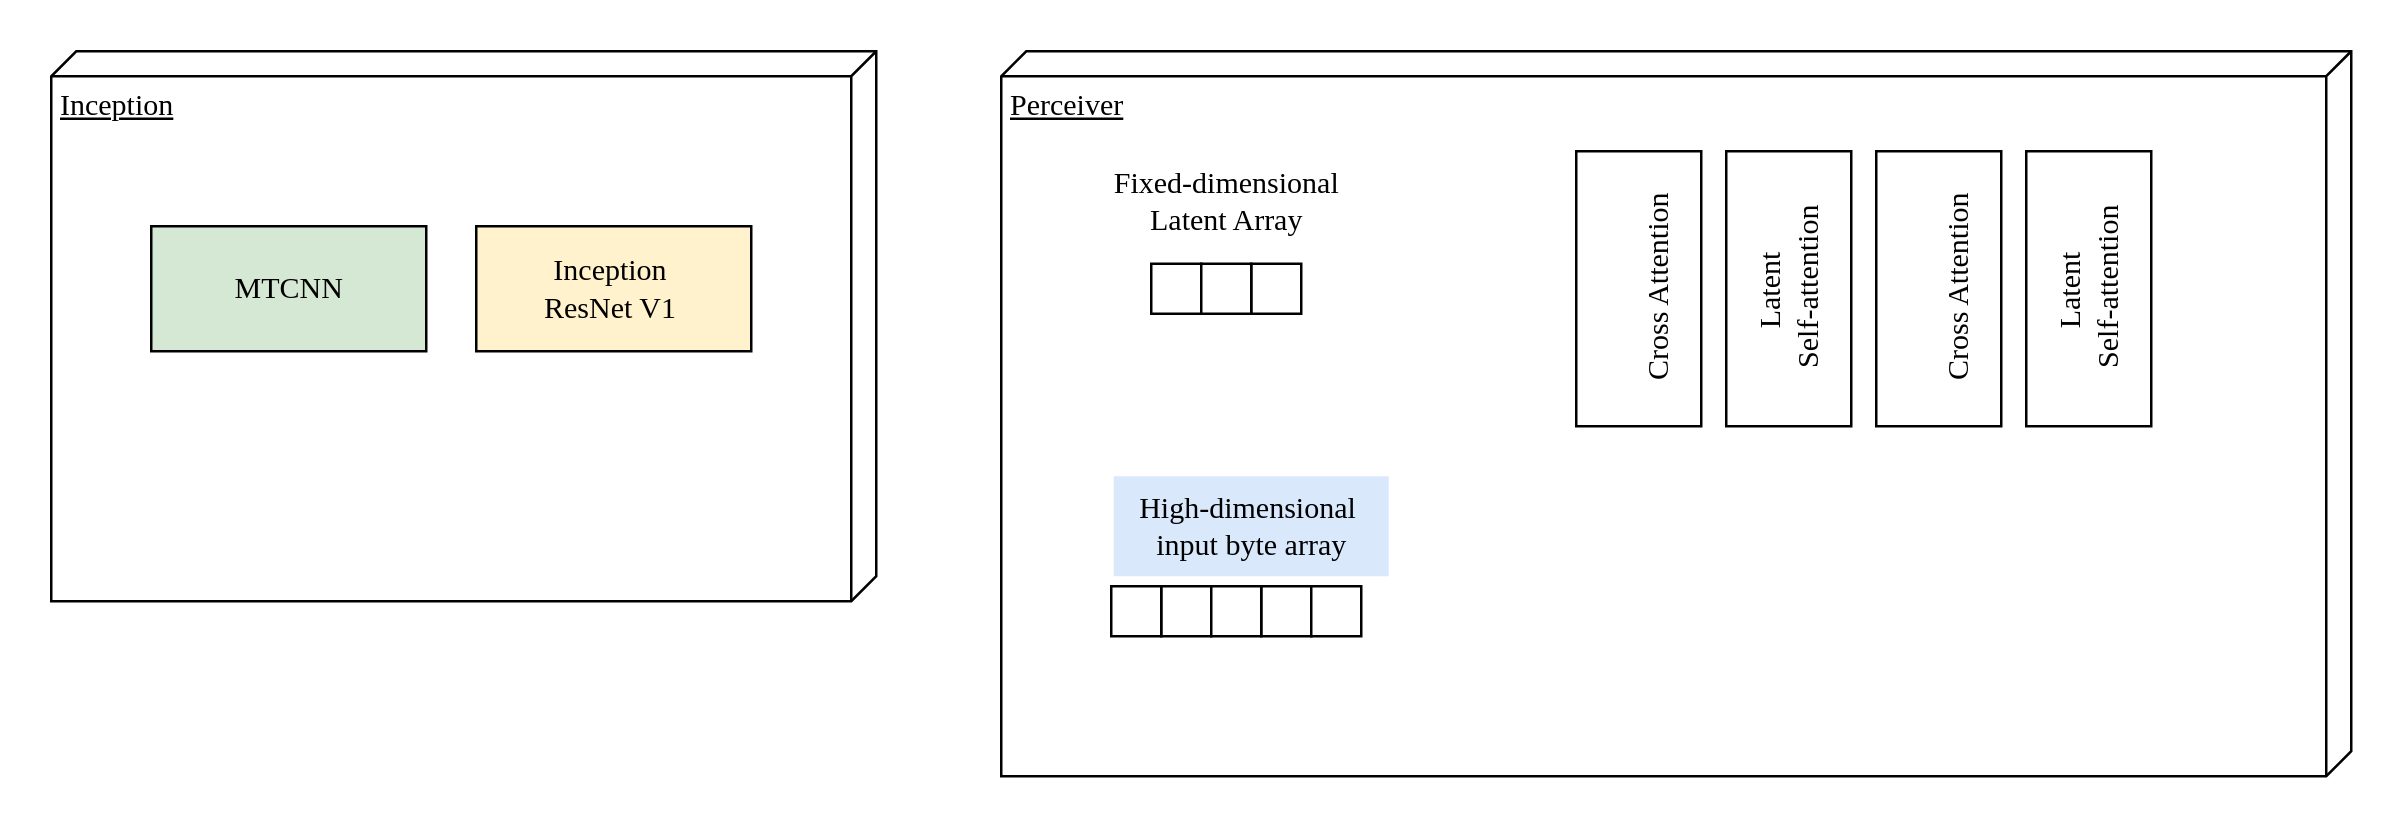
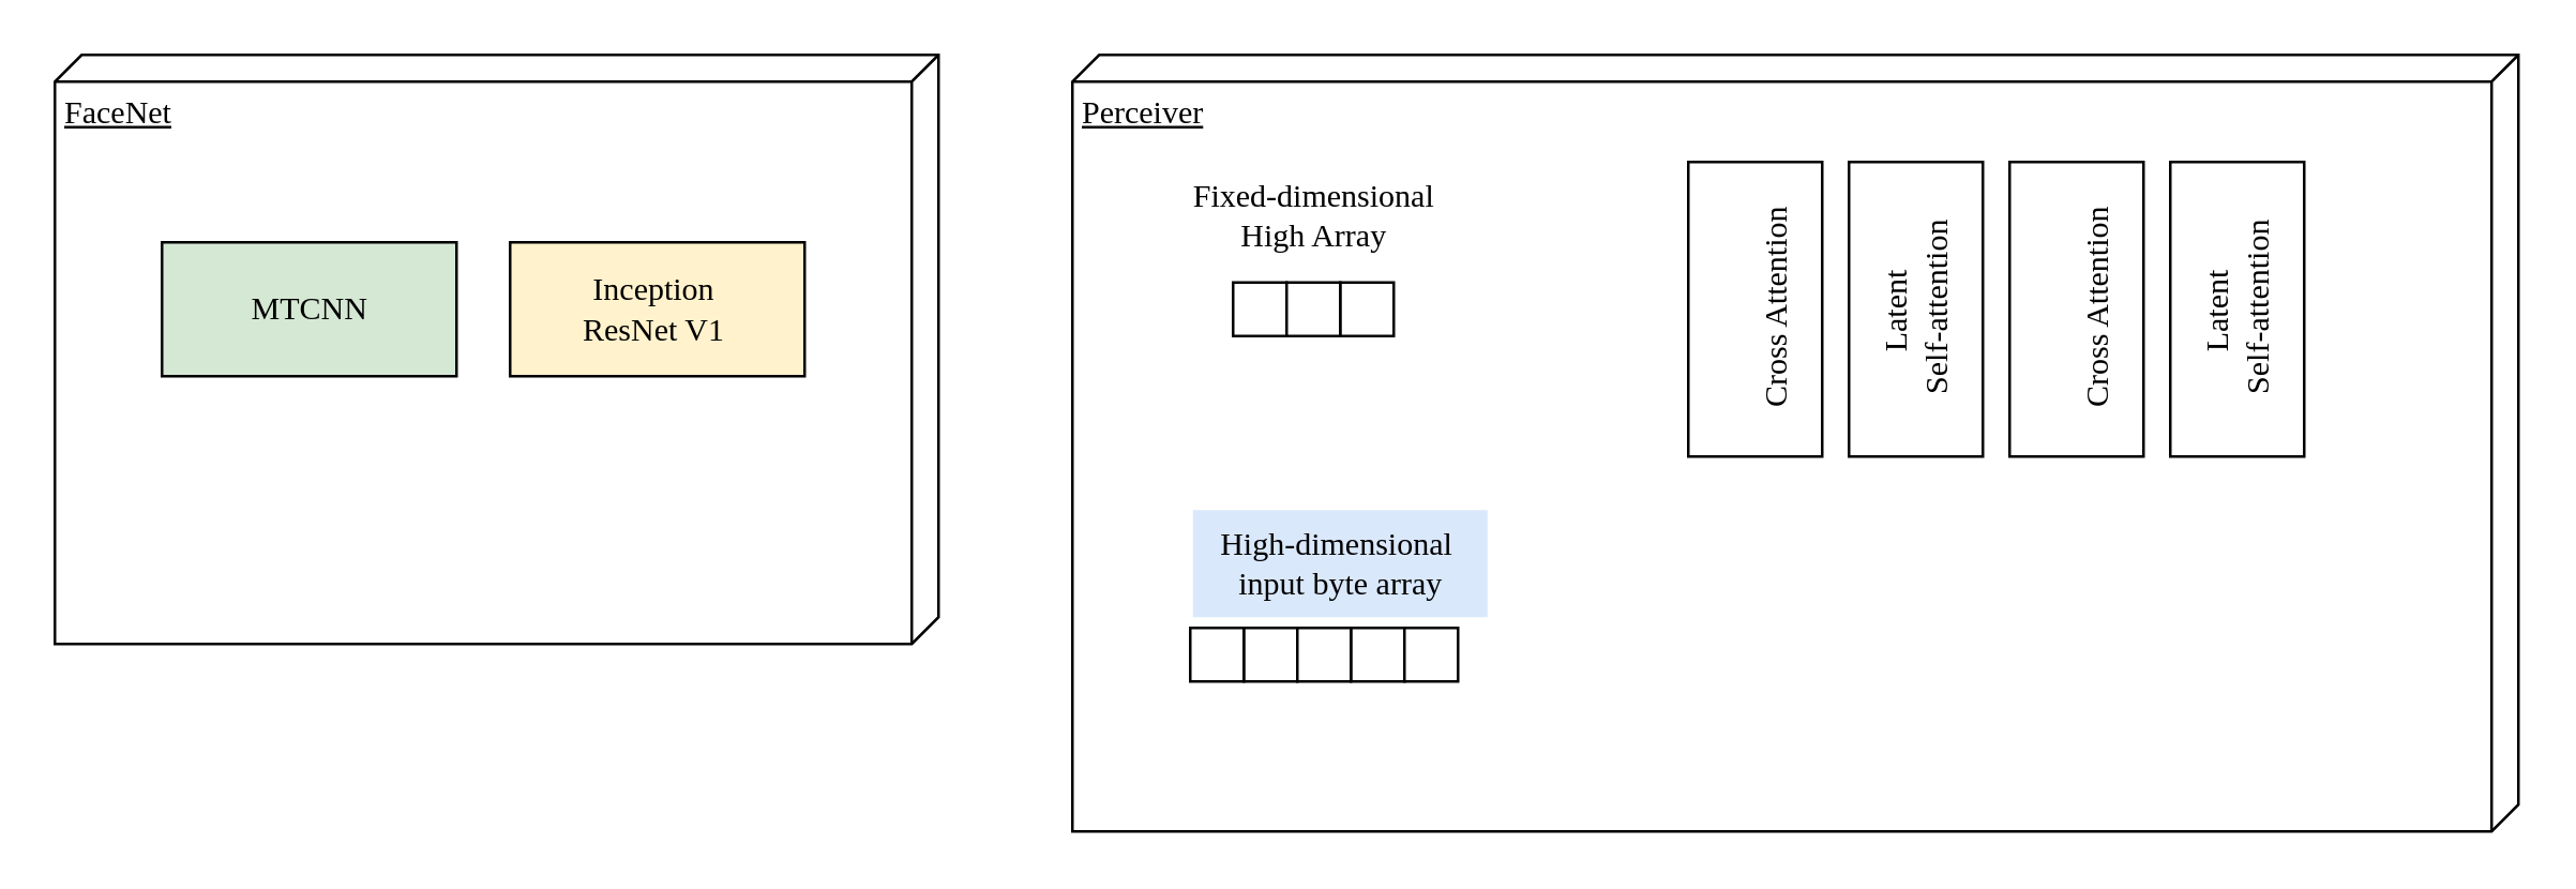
  <mxCell id="0" />
  <mxCell id="1" parent="0" />
- <mxCell id="2" value="Inception" style="verticalAlign=top;align=left;spacingTop=8;spacingLeft=2;spacingRight=12;shape=cube;size=10;direction=south;fontStyle=4;html=1;rounded=0;shadow=0;comic=0;labelBackgroundColor=none;strokeWidth=1;fontFamily=Verdana;fontSize=12;movable=1;resizable=1;rotatable=1;deletable=1;editable=1;locked=0;connectable=1;" parent="1" vertex="1"><mxGeometry x="20" y="20" width="330" height="220" as="geometry" /></mxCell>
+ <mxCell id="2" value="FaceNet" style="verticalAlign=top;align=left;spacingTop=8;spacingLeft=2;spacingRight=12;shape=cube;size=10;direction=south;fontStyle=4;html=1;rounded=0;shadow=0;comic=0;labelBackgroundColor=none;strokeWidth=1;fontFamily=Verdana;fontSize=12;movable=1;resizable=1;rotatable=1;deletable=1;editable=1;locked=0;connectable=1;" parent="1" vertex="1"><mxGeometry x="20" y="20" width="330" height="220" as="geometry" /></mxCell>
  <mxCell id="3" value="Perceiver" style="verticalAlign=top;align=left;spacingTop=8;spacingLeft=2;spacingRight=12;shape=cube;size=10;direction=south;fontStyle=4;html=1;rounded=0;shadow=0;comic=0;labelBackgroundColor=none;strokeWidth=1;fontFamily=Verdana;fontSize=12" parent="1" vertex="1"><mxGeometry x="400" y="20" width="540" height="290" as="geometry" /></mxCell>
  <mxCell id="4" value="MTCNN" style="html=1;rounded=0;shadow=0;comic=0;labelBackgroundColor=none;strokeWidth=1;fontFamily=Verdana;fontSize=12;align=center;fillColor=#d5e8d4;" parent="1" vertex="1"><mxGeometry x="60" y="90" width="110" height="50" as="geometry" /></mxCell>
  <mxCell id="5" value="Latent&amp;nbsp;&lt;div&gt;Self-attention&lt;/div&gt;" style="html=1;rounded=0;shadow=0;comic=0;labelBackgroundColor=none;strokeWidth=1;fontFamily=Verdana;fontSize=12;align=center;direction=south;horizontal=0;" parent="1" vertex="1"><mxGeometry x="690" y="60" width="50" height="110" as="geometry" /></mxCell>
  <mxCell id="6" value="Inception&amp;nbsp;&lt;div&gt;ResNet V1&amp;nbsp;&lt;/div&gt;" style="html=1;rounded=0;shadow=0;comic=0;labelBackgroundColor=none;strokeWidth=1;fontFamily=Verdana;fontSize=12;align=center;fillColor=#fff2cc;" vertex="1" parent="1"><mxGeometry x="190" y="90" width="110" height="50" as="geometry" /></mxCell>
  <mxCell id="7" value="&lt;div&gt;&lt;br&gt;&lt;/div&gt;&lt;div&gt;Cross Attention&lt;/div&gt;" style="html=1;rounded=0;shadow=0;comic=0;labelBackgroundColor=none;strokeWidth=1;fontFamily=Verdana;fontSize=12;align=center;direction=south;horizontal=0;" vertex="1" parent="1"><mxGeometry x="750" y="60" width="50" height="110" as="geometry" /></mxCell>
  <mxCell id="8" value="&lt;div&gt;&lt;br&gt;&lt;/div&gt;&lt;div&gt;Cross Attention&lt;/div&gt;" style="html=1;rounded=0;shadow=0;comic=0;labelBackgroundColor=none;strokeWidth=1;fontFamily=Verdana;fontSize=12;align=center;direction=south;horizontal=0;" vertex="1" parent="1"><mxGeometry x="630" y="60" width="50" height="110" as="geometry" /></mxCell>
  <mxCell id="9" value="Latent&amp;nbsp;&lt;div&gt;Self-attention&lt;/div&gt;" style="html=1;rounded=0;shadow=0;comic=0;labelBackgroundColor=none;strokeWidth=1;fontFamily=Verdana;fontSize=12;align=center;direction=south;horizontal=0;" vertex="1" parent="1"><mxGeometry x="810" y="60" width="50" height="110" as="geometry" /></mxCell>
  <mxCell id="10" value="" style="rounded=0;whiteSpace=wrap;html=1;" vertex="1" parent="1"><mxGeometry x="500" y="105" width="20" height="20" as="geometry" /></mxCell>
  <mxCell id="11" value="" style="rounded=0;whiteSpace=wrap;html=1;direction=south;" vertex="1" parent="1"><mxGeometry x="460" y="105" width="20" height="20" as="geometry" /></mxCell>
  <mxCell id="12" value="" style="rounded=0;whiteSpace=wrap;html=1;" vertex="1" parent="1"><mxGeometry x="480" y="105" width="20" height="20" as="geometry" /></mxCell>
- <mxCell id="13" value="&lt;div&gt;Fixed-dimensional&lt;/div&gt;&lt;div&gt;Latent Array&lt;/div&gt;" style="html=1;rounded=0;shadow=0;comic=0;labelBackgroundColor=none;strokeWidth=1;fontFamily=Verdana;fontSize=12;align=center;direction=west;horizontal=1;strokeColor=none;" vertex="1" parent="1"><mxGeometry x="435" y="60" width="110" height="40" as="geometry" /></mxCell>
+ <mxCell id="13" value="&lt;div&gt;Fixed-dimensional&lt;/div&gt;&lt;div&gt;High Array&lt;/div&gt;" style="html=1;rounded=0;shadow=0;comic=0;labelBackgroundColor=none;strokeWidth=1;fontFamily=Verdana;fontSize=12;align=center;direction=west;horizontal=1;strokeColor=none;" vertex="1" parent="1"><mxGeometry x="435" y="60" width="110" height="40" as="geometry" /></mxCell>
  <mxCell id="14" value="&lt;div&gt;High-dimensional&amp;nbsp;&lt;/div&gt;&lt;div&gt;input b&lt;span style=&quot;background-color: initial;&quot;&gt;yte array&lt;/span&gt;&lt;/div&gt;" style="html=1;rounded=0;shadow=0;comic=0;labelBackgroundColor=none;strokeWidth=1;fontFamily=Verdana;fontSize=12;align=center;direction=west;horizontal=1;strokeColor=none;fillColor=#dae8fc;" vertex="1" parent="1"><mxGeometry x="445" y="190" width="110" height="40" as="geometry" /></mxCell>
  <mxCell id="15" value="" style="rounded=0;whiteSpace=wrap;html=1;" vertex="1" parent="1"><mxGeometry x="504" y="234" width="20" height="20" as="geometry" /></mxCell>
  <mxCell id="16" value="" style="rounded=0;whiteSpace=wrap;html=1;direction=south;" vertex="1" parent="1"><mxGeometry x="464" y="234" width="20" height="20" as="geometry" /></mxCell>
  <mxCell id="17" value="" style="rounded=0;whiteSpace=wrap;html=1;" vertex="1" parent="1"><mxGeometry x="484" y="234" width="20" height="20" as="geometry" /></mxCell>
  <mxCell id="18" value="" style="rounded=0;whiteSpace=wrap;html=1;direction=south;" vertex="1" parent="1"><mxGeometry x="524" y="234" width="20" height="20" as="geometry" /></mxCell>
  <mxCell id="19" value="" style="rounded=0;whiteSpace=wrap;html=1;" vertex="1" parent="1"><mxGeometry x="444" y="234" width="20" height="20" as="geometry" /></mxCell>
